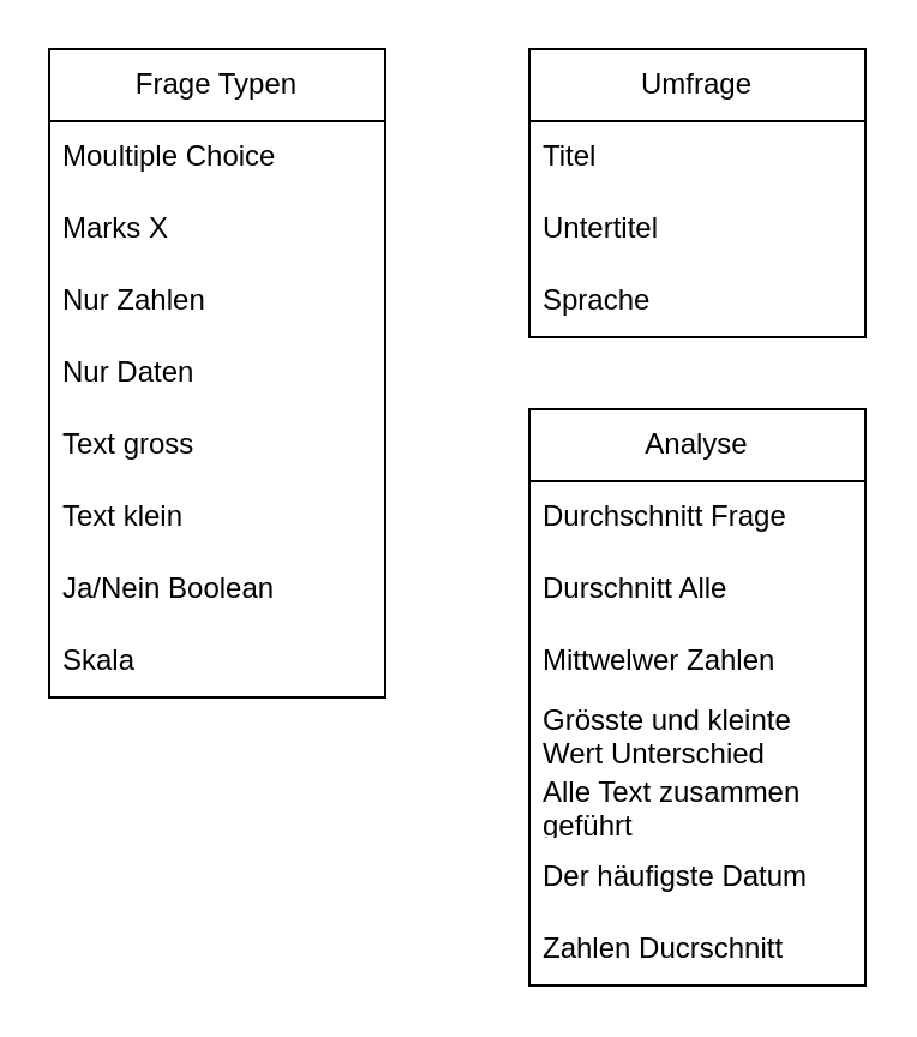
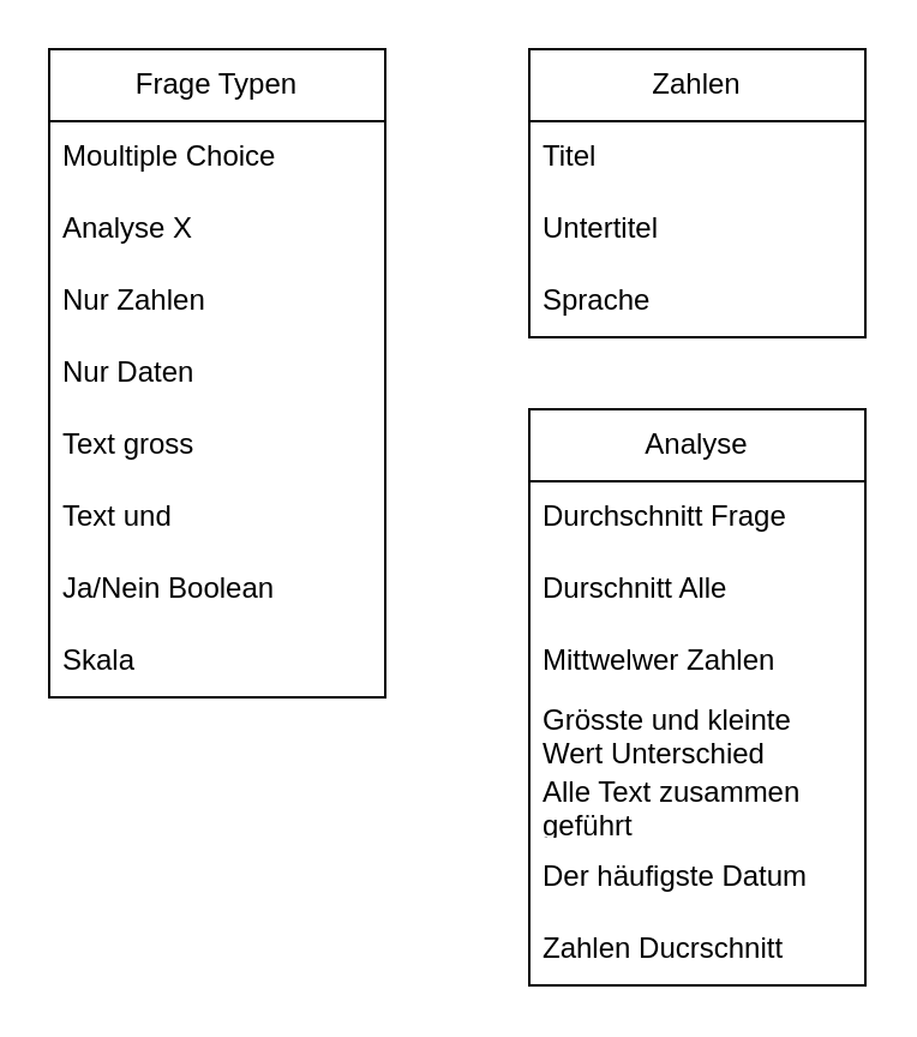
  <mxCell id="0" />
  <mxCell id="1" parent="0" />
  <mxCell id="2" value="Frage Typen" style="swimlane;fontStyle=0;childLayout=stackLayout;horizontal=1;startSize=30;horizontalStack=0;resizeParent=1;resizeParentMax=0;resizeLast=0;collapsible=1;marginBottom=0;whiteSpace=wrap;html=1;" vertex="1" parent="1"><mxGeometry x="20" y="20" width="140" height="270" as="geometry" /></mxCell>
  <mxCell id="3" value="Moultiple Choice" style="text;strokeColor=none;fillColor=none;align=left;verticalAlign=middle;spacingLeft=4;spacingRight=4;overflow=hidden;points=[[0,0.5],[1,0.5]];portConstraint=eastwest;rotatable=0;whiteSpace=wrap;html=1;" vertex="1" parent="2"><mxGeometry y="30" width="140" height="30" as="geometry" /></mxCell>
- <mxCell id="4" value="Marks X" style="text;strokeColor=none;fillColor=none;align=left;verticalAlign=middle;spacingLeft=4;spacingRight=4;overflow=hidden;points=[[0,0.5],[1,0.5]];portConstraint=eastwest;rotatable=0;whiteSpace=wrap;html=1;" vertex="1" parent="2"><mxGeometry y="60" width="140" height="30" as="geometry" /></mxCell>
+ <mxCell id="4" value="Analyse X" style="text;strokeColor=none;fillColor=none;align=left;verticalAlign=middle;spacingLeft=4;spacingRight=4;overflow=hidden;points=[[0,0.5],[1,0.5]];portConstraint=eastwest;rotatable=0;whiteSpace=wrap;html=1;" vertex="1" parent="2"><mxGeometry y="60" width="140" height="30" as="geometry" /></mxCell>
  <mxCell id="5" value="Nur Zahlen" style="text;strokeColor=none;fillColor=none;align=left;verticalAlign=middle;spacingLeft=4;spacingRight=4;overflow=hidden;points=[[0,0.5],[1,0.5]];portConstraint=eastwest;rotatable=0;whiteSpace=wrap;html=1;" vertex="1" parent="2"><mxGeometry y="90" width="140" height="30" as="geometry" /></mxCell>
  <mxCell id="6" value="Nur Daten" style="text;strokeColor=none;fillColor=none;align=left;verticalAlign=middle;spacingLeft=4;spacingRight=4;overflow=hidden;points=[[0,0.5],[1,0.5]];portConstraint=eastwest;rotatable=0;whiteSpace=wrap;html=1;" vertex="1" parent="2"><mxGeometry y="120" width="140" height="30" as="geometry" /></mxCell>
  <mxCell id="7" value="Text gross" style="text;strokeColor=none;fillColor=none;align=left;verticalAlign=middle;spacingLeft=4;spacingRight=4;overflow=hidden;points=[[0,0.5],[1,0.5]];portConstraint=eastwest;rotatable=0;whiteSpace=wrap;html=1;" vertex="1" parent="2"><mxGeometry y="150" width="140" height="30" as="geometry" /></mxCell>
- <mxCell id="8" value="Text klein" style="text;strokeColor=none;fillColor=none;align=left;verticalAlign=middle;spacingLeft=4;spacingRight=4;overflow=hidden;points=[[0,0.5],[1,0.5]];portConstraint=eastwest;rotatable=0;whiteSpace=wrap;html=1;" vertex="1" parent="2"><mxGeometry y="180" width="140" height="30" as="geometry" /></mxCell>
+ <mxCell id="8" value="Text und" style="text;strokeColor=none;fillColor=none;align=left;verticalAlign=middle;spacingLeft=4;spacingRight=4;overflow=hidden;points=[[0,0.5],[1,0.5]];portConstraint=eastwest;rotatable=0;whiteSpace=wrap;html=1;" vertex="1" parent="2"><mxGeometry y="180" width="140" height="30" as="geometry" /></mxCell>
  <mxCell id="9" value="Ja/Nein Boolean" style="text;strokeColor=none;fillColor=none;align=left;verticalAlign=middle;spacingLeft=4;spacingRight=4;overflow=hidden;points=[[0,0.5],[1,0.5]];portConstraint=eastwest;rotatable=0;whiteSpace=wrap;html=1;" vertex="1" parent="2"><mxGeometry y="210" width="140" height="30" as="geometry" /></mxCell>
  <mxCell id="10" value="Skala" style="text;strokeColor=none;fillColor=none;align=left;verticalAlign=middle;spacingLeft=4;spacingRight=4;overflow=hidden;points=[[0,0.5],[1,0.5]];portConstraint=eastwest;rotatable=0;whiteSpace=wrap;html=1;" vertex="1" parent="2"><mxGeometry y="240" width="140" height="30" as="geometry" /></mxCell>
- <mxCell id="11" value="Umfrage" style="swimlane;fontStyle=0;childLayout=stackLayout;horizontal=1;startSize=30;horizontalStack=0;resizeParent=1;resizeParentMax=0;resizeLast=0;collapsible=1;marginBottom=0;whiteSpace=wrap;html=1;" vertex="1" parent="1"><mxGeometry x="220" y="20" width="140" height="120" as="geometry" /></mxCell>
+ <mxCell id="11" value="Zahlen" style="swimlane;fontStyle=0;childLayout=stackLayout;horizontal=1;startSize=30;horizontalStack=0;resizeParent=1;resizeParentMax=0;resizeLast=0;collapsible=1;marginBottom=0;whiteSpace=wrap;html=1;" vertex="1" parent="1"><mxGeometry x="220" y="20" width="140" height="120" as="geometry" /></mxCell>
  <mxCell id="12" value="Titel" style="text;strokeColor=none;fillColor=none;align=left;verticalAlign=middle;spacingLeft=4;spacingRight=4;overflow=hidden;points=[[0,0.5],[1,0.5]];portConstraint=eastwest;rotatable=0;whiteSpace=wrap;html=1;" vertex="1" parent="11"><mxGeometry y="30" width="140" height="30" as="geometry" /></mxCell>
  <mxCell id="13" value="Untertitel" style="text;strokeColor=none;fillColor=none;align=left;verticalAlign=middle;spacingLeft=4;spacingRight=4;overflow=hidden;points=[[0,0.5],[1,0.5]];portConstraint=eastwest;rotatable=0;whiteSpace=wrap;html=1;" vertex="1" parent="11"><mxGeometry y="60" width="140" height="30" as="geometry" /></mxCell>
  <mxCell id="14" value="Sprache" style="text;strokeColor=none;fillColor=none;align=left;verticalAlign=middle;spacingLeft=4;spacingRight=4;overflow=hidden;points=[[0,0.5],[1,0.5]];portConstraint=eastwest;rotatable=0;whiteSpace=wrap;html=1;" vertex="1" parent="11"><mxGeometry y="90" width="140" height="30" as="geometry" /></mxCell>
  <mxCell id="15" value="Analyse" style="swimlane;fontStyle=0;childLayout=stackLayout;horizontal=1;startSize=30;horizontalStack=0;resizeParent=1;resizeParentMax=0;resizeLast=0;collapsible=1;marginBottom=0;whiteSpace=wrap;html=1;" vertex="1" parent="1"><mxGeometry x="220" y="170" width="140" height="240" as="geometry" /></mxCell>
  <mxCell id="16" value="Durchschnitt Frage" style="text;strokeColor=none;fillColor=none;align=left;verticalAlign=middle;spacingLeft=4;spacingRight=4;overflow=hidden;points=[[0,0.5],[1,0.5]];portConstraint=eastwest;rotatable=0;whiteSpace=wrap;html=1;" vertex="1" parent="15"><mxGeometry y="30" width="140" height="30" as="geometry" /></mxCell>
  <mxCell id="17" value="Durschnitt Alle" style="text;strokeColor=none;fillColor=none;align=left;verticalAlign=middle;spacingLeft=4;spacingRight=4;overflow=hidden;points=[[0,0.5],[1,0.5]];portConstraint=eastwest;rotatable=0;whiteSpace=wrap;html=1;" vertex="1" parent="15"><mxGeometry y="60" width="140" height="30" as="geometry" /></mxCell>
  <mxCell id="18" value="Mittwelwer Zahlen" style="text;strokeColor=none;fillColor=none;align=left;verticalAlign=middle;spacingLeft=4;spacingRight=4;overflow=hidden;points=[[0,0.5],[1,0.5]];portConstraint=eastwest;rotatable=0;whiteSpace=wrap;html=1;" vertex="1" parent="15"><mxGeometry y="90" width="140" height="30" as="geometry" /></mxCell>
  <mxCell id="19" value="Grösste und kleinte Wert Unterschied" style="text;strokeColor=none;fillColor=none;align=left;verticalAlign=middle;spacingLeft=4;spacingRight=4;overflow=hidden;points=[[0,0.5],[1,0.5]];portConstraint=eastwest;rotatable=0;whiteSpace=wrap;html=1;" vertex="1" parent="15"><mxGeometry y="120" width="140" height="30" as="geometry" /></mxCell>
  <mxCell id="20" value="Alle Text zusammen geführt" style="text;strokeColor=none;fillColor=none;align=left;verticalAlign=middle;spacingLeft=4;spacingRight=4;overflow=hidden;points=[[0,0.5],[1,0.5]];portConstraint=eastwest;rotatable=0;whiteSpace=wrap;html=1;" vertex="1" parent="15"><mxGeometry y="150" width="140" height="30" as="geometry" /></mxCell>
  <mxCell id="21" value="Der häufigste Datum" style="text;strokeColor=none;fillColor=none;align=left;verticalAlign=middle;spacingLeft=4;spacingRight=4;overflow=hidden;points=[[0,0.5],[1,0.5]];portConstraint=eastwest;rotatable=0;whiteSpace=wrap;html=1;" vertex="1" parent="15"><mxGeometry y="180" width="140" height="30" as="geometry" /></mxCell>
  <mxCell id="22" value="Zahlen Ducrschnitt" style="text;strokeColor=none;fillColor=none;align=left;verticalAlign=middle;spacingLeft=4;spacingRight=4;overflow=hidden;points=[[0,0.5],[1,0.5]];portConstraint=eastwest;rotatable=0;whiteSpace=wrap;html=1;" vertex="1" parent="15"><mxGeometry y="210" width="140" height="30" as="geometry" /></mxCell>
